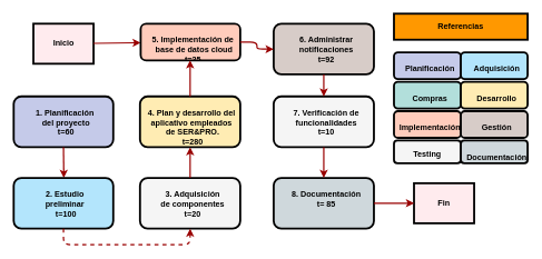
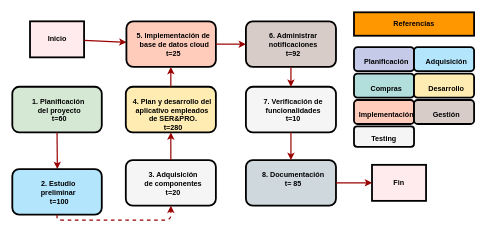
  <mxCell id="0" />
  <mxCell id="1" parent="0" />
- <mxCell id="2" value="&lt;p style=&quot;margin: 0px; margin-top: 4px; text-align: center; text-decoration: underline;&quot;&gt;&lt;/p&gt;&lt;p style=&quot;margin: 0px; margin-left: 8px;&quot;&gt;&lt;br&gt;&lt;/p&gt;&lt;p style=&quot;margin: 0px; margin-left: 8px;&quot;&gt;&lt;span style=&quot;background-color: initial;&quot;&gt;1. Planificación&amp;nbsp;&lt;/span&gt;&lt;br&gt;&lt;/p&gt;&lt;p style=&quot;margin: 0px; margin-left: 8px;&quot;&gt;del proyecto&lt;/p&gt;&lt;p style=&quot;margin: 0px; margin-left: 8px;&quot;&gt;t=60&lt;/p&gt;" style="verticalAlign=middle;align=center;overflow=fill;fontSize=12;fontFamily=Helvetica;html=1;rounded=1;fontStyle=1;strokeWidth=3;fillColor=#C5CAE9" parent="1" vertex="1"><mxGeometry x="20" y="144" width="149" height="76" as="geometry" /></mxCell>
+ <mxCell id="2" value="&lt;p style=&quot;margin: 0px; margin-top: 4px; text-align: center; text-decoration: underline;&quot;&gt;&lt;/p&gt;&lt;p style=&quot;margin: 0px; margin-left: 8px;&quot;&gt;&lt;br&gt;&lt;/p&gt;&lt;p style=&quot;margin: 0px; margin-left: 8px;&quot;&gt;&lt;span style=&quot;background-color: initial;&quot;&gt;1. Planificación&amp;nbsp;&lt;/span&gt;&lt;br&gt;&lt;/p&gt;&lt;p style=&quot;margin: 0px; margin-left: 8px;&quot;&gt;del proyecto&lt;/p&gt;&lt;p style=&quot;margin: 0px; margin-left: 8px;&quot;&gt;t=60&lt;/p&gt;" style="verticalAlign=middle;align=center;overflow=fill;fontSize=12;fontFamily=Helvetica;html=1;rounded=1;fontStyle=1;strokeWidth=3;fillColor=#d5e8d4;" parent="1" vertex="1"><mxGeometry x="20" y="144" width="149" height="76" as="geometry" /></mxCell>
  <mxCell id="3" value="Inicio" style="whiteSpace=wrap;align=center;verticalAlign=middle;fontStyle=1;strokeWidth=3;fillColor= #FFEBEE" parent="1" vertex="1"><mxGeometry x="49.5" y="35" width="90" height="60" as="geometry" /></mxCell>
  <mxCell id="4" value="" style="edgeStyle=none;noEdgeStyle=1;strokeColor=#990000;strokeWidth=2;" parent="1" source="3" target="9" edge="1"><mxGeometry width="100" height="100" relative="1" as="geometry"><mxPoint x="269" y="-26" as="sourcePoint" /><mxPoint x="369" y="-126" as="targetPoint" /></mxGeometry></mxCell>
  <mxCell id="5" value="" style="edgeStyle=elbowEdgeStyle;elbow=horizontal;strokeColor=#990000;strokeWidth=2;exitX=0.5;exitY=1;exitDx=0;exitDy=0;entryX=0.5;entryY=0;entryDx=0;entryDy=0;" parent="1" source="2" target="6" edge="1"><mxGeometry width="100" height="100" relative="1" as="geometry"><mxPoint x="300" y="65" as="sourcePoint" /><mxPoint x="359" y="64" as="targetPoint" /><Array as="points" /></mxGeometry></mxCell>
- <mxCell id="6" value="&lt;p style=&quot;margin: 0px; margin-top: 4px; text-align: center; text-decoration: underline;&quot;&gt;&lt;/p&gt;&lt;p style=&quot;margin: 0px; margin-left: 8px;&quot;&gt;&lt;br&gt;&lt;/p&gt;&lt;p style=&quot;margin: 0px; margin-left: 8px;&quot;&gt;&lt;span style=&quot;background-color: initial;&quot;&gt;2. Estudio&amp;nbsp;&lt;/span&gt;&lt;/p&gt;&lt;p style=&quot;margin: 0px; margin-left: 8px;&quot;&gt;&lt;span style=&quot;background-color: initial;&quot;&gt;preliminar&amp;nbsp;&lt;/span&gt;&lt;/p&gt;&lt;p style=&quot;margin: 0px; margin-left: 8px;&quot;&gt;&lt;span style=&quot;background-color: initial;&quot;&gt;t=100&lt;/span&gt;&lt;/p&gt;" style="verticalAlign=middle;align=center;overflow=fill;fontSize=12;fontFamily=Helvetica;html=1;rounded=1;fontStyle=1;strokeWidth=3;fillColor= #B3E5FC" parent="1" vertex="1"><mxGeometry x="20" y="266" width="149" height="76" as="geometry" /></mxCell>
+ <mxCell id="6" value="&lt;p style=&quot;margin: 0px; margin-top: 4px; text-align: center; text-decoration: underline;&quot;&gt;&lt;/p&gt;&lt;p style=&quot;margin: 0px; margin-left: 8px;&quot;&gt;&lt;br&gt;&lt;/p&gt;&lt;p style=&quot;margin: 0px; margin-left: 8px;&quot;&gt;&lt;span style=&quot;background-color: initial;&quot;&gt;2. Estudio&amp;nbsp;&lt;/span&gt;&lt;/p&gt;&lt;p style=&quot;margin: 0px; margin-left: 8px;&quot;&gt;&lt;span style=&quot;background-color: initial;&quot;&gt;preliminar&amp;nbsp;&lt;/span&gt;&lt;/p&gt;&lt;p style=&quot;margin: 0px; margin-left: 8px;&quot;&gt;&lt;span style=&quot;background-color: initial;&quot;&gt;t=100&lt;/span&gt;&lt;/p&gt;" style="verticalAlign=middle;align=center;overflow=fill;fontSize=12;fontFamily=Helvetica;html=1;rounded=1;fontStyle=1;strokeWidth=3;fillColor= #B3E5FC" parent="1" vertex="1"><mxGeometry x="20" y="281" width="149" height="76" as="geometry" /></mxCell>
  <mxCell id="7" value="&lt;p style=&quot;margin: 0px; margin-top: 4px; text-align: center; text-decoration: underline;&quot;&gt;&lt;/p&gt;&lt;p style=&quot;margin: 0px; margin-left: 8px;&quot;&gt;&lt;br&gt;&lt;/p&gt;&lt;p style=&quot;margin: 0px; margin-left: 8px;&quot;&gt;&lt;span style=&quot;background-color: initial;&quot;&gt;3. Adquisición&lt;/span&gt;&lt;/p&gt;&lt;p style=&quot;margin: 0px; margin-left: 8px;&quot;&gt;&lt;span style=&quot;background-color: initial;&quot;&gt;de componentes&lt;/span&gt;&lt;/p&gt;&lt;p style=&quot;margin: 0px; margin-left: 8px;&quot;&gt;&lt;span style=&quot;background-color: initial;&quot;&gt;t=20&lt;/span&gt;&lt;/p&gt;" style="verticalAlign=middle;align=center;overflow=fill;fontSize=12;fontFamily=Helvetica;html=1;rounded=1;fontStyle=1;strokeWidth=3;fillColor=#f5f5f5;" parent="1" vertex="1"><mxGeometry x="209" y="266" width="150" height="76" as="geometry" /></mxCell>
  <mxCell id="8" value="&lt;p style=&quot;margin: 0px; margin-top: 4px; text-align: center; text-decoration: underline;&quot;&gt;&lt;/p&gt;&lt;p style=&quot;margin: 0px; margin-left: 8px;&quot;&gt;&lt;br&gt;&lt;/p&gt;&lt;p style=&quot;margin: 0px; margin-left: 8px;&quot;&gt;4.&amp;nbsp;Plan y&amp;nbsp;&lt;span style=&quot;background-color: initial;&quot;&gt;desarrollo del&amp;nbsp;&lt;/span&gt;&lt;/p&gt;&lt;p style=&quot;margin: 0px; margin-left: 8px;&quot;&gt;&lt;span style=&quot;background-color: initial;&quot;&gt;aplicativo&amp;nbsp;&lt;/span&gt;&lt;span style=&quot;background-color: initial;&quot;&gt;empleados&amp;nbsp;&lt;/span&gt;&lt;/p&gt;&lt;p style=&quot;margin: 0px; margin-left: 8px;&quot;&gt;&lt;span style=&quot;background-color: initial;&quot;&gt;de SER&amp;amp;PRO.&lt;/span&gt;&lt;/p&gt;&lt;p style=&quot;margin: 0px; margin-left: 8px;&quot;&gt;&lt;span style=&quot;background-color: initial;&quot;&gt;t=280&lt;/span&gt;&lt;/p&gt;" style="verticalAlign=middle;align=center;overflow=fill;fontSize=12;fontFamily=Helvetica;html=1;rounded=1;fontStyle=1;strokeWidth=3;fillColor=#FFECB3" parent="1" vertex="1"><mxGeometry x="209" y="144" width="150" height="76" as="geometry" /></mxCell>
- <mxCell id="9" value="&lt;p style=&quot;margin: 0px; margin-top: 4px; text-align: center; text-decoration: underline;&quot;&gt;&lt;/p&gt;&lt;p style=&quot;margin: 0px; margin-left: 8px;&quot;&gt;&lt;br&gt;&lt;/p&gt;&lt;p style=&quot;margin: 0px; margin-left: 8px;&quot;&gt;5. Implementación&amp;nbsp;&lt;span style=&quot;background-color: initial;&quot;&gt;de&lt;/span&gt;&lt;/p&gt;&lt;p style=&quot;margin: 0px; margin-left: 8px;&quot;&gt;&lt;span style=&quot;background-color: initial;&quot;&gt;&amp;nbsp;base de datos cloud&lt;/span&gt;&lt;/p&gt;&lt;p style=&quot;margin: 0px; margin-left: 8px;&quot;&gt;&lt;span style=&quot;background-color: initial;&quot;&gt;t=25&lt;/span&gt;&lt;/p&gt;" style="verticalAlign=middle;align=center;overflow=fill;fontSize=12;fontFamily=Helvetica;html=1;rounded=1;fontStyle=1;strokeWidth=3;fillColor=#FFCCBC" parent="1" vertex="1"><mxGeometry x="210" y="35" width="149" height="55" as="geometry" /></mxCell>
+ <mxCell id="9" value="&lt;p style=&quot;margin: 0px; margin-top: 4px; text-align: center; text-decoration: underline;&quot;&gt;&lt;/p&gt;&lt;p style=&quot;margin: 0px; margin-left: 8px;&quot;&gt;&lt;br&gt;&lt;/p&gt;&lt;p style=&quot;margin: 0px; margin-left: 8px;&quot;&gt;5. Implementación&amp;nbsp;&lt;span style=&quot;background-color: initial;&quot;&gt;de&lt;/span&gt;&lt;/p&gt;&lt;p style=&quot;margin: 0px; margin-left: 8px;&quot;&gt;&lt;span style=&quot;background-color: initial;&quot;&gt;&amp;nbsp;base de datos cloud&lt;/span&gt;&lt;/p&gt;&lt;p style=&quot;margin: 0px; margin-left: 8px;&quot;&gt;&lt;span style=&quot;background-color: initial;&quot;&gt;t=25&lt;/span&gt;&lt;/p&gt;" style="verticalAlign=middle;align=center;overflow=fill;fontSize=12;fontFamily=Helvetica;html=1;rounded=1;fontStyle=1;strokeWidth=3;fillColor=#FFCCBC" parent="1" vertex="1"><mxGeometry x="210" y="35" width="149" height="76" as="geometry" /></mxCell>
  <mxCell id="10" value="&lt;p style=&quot;margin: 0px; margin-top: 4px; text-align: center; text-decoration: underline;&quot;&gt;&lt;/p&gt;&lt;p style=&quot;margin: 0px; margin-left: 8px;&quot;&gt;&lt;br&gt;&lt;/p&gt;&lt;p style=&quot;margin: 0px; margin-left: 8px;&quot;&gt;6. Administrar&lt;/p&gt;&lt;p style=&quot;margin: 0px; margin-left: 8px;&quot;&gt;notificaciones&lt;/p&gt;&lt;p style=&quot;margin: 0px; margin-left: 8px;&quot;&gt;t=92&lt;/p&gt;" style="verticalAlign=middle;align=center;overflow=fill;fontSize=12;fontFamily=Helvetica;html=1;rounded=1;fontStyle=1;strokeWidth=3;fillColor=#D7CCC8" parent="1" vertex="1"><mxGeometry x="409" y="35" width="150" height="76" as="geometry" /></mxCell>
  <mxCell id="11" value="" style="edgeStyle=elbowEdgeStyle;elbow=horizontal;strokeColor=#990000;strokeWidth=2;exitX=0.5;exitY=1;exitDx=0;exitDy=0;entryX=0.5;entryY=1;entryDx=0;entryDy=0;dashed=1;" parent="1" source="6" target="7" edge="1"><mxGeometry width="100" height="100" relative="1" as="geometry"><mxPoint x="104.5" y="222" as="sourcePoint" /><mxPoint x="104.5" y="276" as="targetPoint" /><Array as="points"><mxPoint x="189" y="366" /></Array></mxGeometry></mxCell>
  <mxCell id="12" value="" style="edgeStyle=elbowEdgeStyle;elbow=horizontal;strokeColor=#990000;strokeWidth=2;exitX=0.5;exitY=0;exitDx=0;exitDy=0;entryX=0.5;entryY=1;entryDx=0;entryDy=0;" parent="1" source="7" target="8" edge="1"><mxGeometry width="100" height="100" relative="1" as="geometry"><mxPoint x="104.5" y="230" as="sourcePoint" /><mxPoint x="104.5" y="284" as="targetPoint" /><Array as="points" /></mxGeometry></mxCell>
  <mxCell id="13" value="" style="edgeStyle=elbowEdgeStyle;elbow=horizontal;strokeColor=#990000;strokeWidth=2;exitX=0.5;exitY=0;exitDx=0;exitDy=0;entryX=0.5;entryY=1;entryDx=0;entryDy=0;" parent="1" source="8" target="9" edge="1"><mxGeometry width="100" height="100" relative="1" as="geometry"><mxPoint x="114.5" y="240" as="sourcePoint" /><mxPoint x="114.5" y="294" as="targetPoint" /><Array as="points" /></mxGeometry></mxCell>
  <mxCell id="14" value="&lt;p style=&quot;margin: 0px; margin-top: 4px; text-align: center; text-decoration: underline;&quot;&gt;&lt;/p&gt;&lt;p style=&quot;margin: 0px; margin-left: 8px;&quot;&gt;&lt;br&gt;&lt;/p&gt;&lt;p style=&quot;margin: 0px; margin-left: 8px;&quot;&gt;7. Verificación de&lt;/p&gt;&lt;p style=&quot;margin: 0px; margin-left: 8px;&quot;&gt;funcionalidades&lt;/p&gt;&lt;p style=&quot;margin: 0px; margin-left: 8px;&quot;&gt;t=10&lt;/p&gt;" style="verticalAlign=middle;align=center;overflow=fill;fontSize=12;fontFamily=Helvetica;html=1;rounded=1;fontStyle=1;strokeWidth=3;fillColor=#F5F5F5" parent="1" vertex="1"><mxGeometry x="409" y="144" width="150" height="76" as="geometry" /></mxCell>
  <mxCell id="15" value="&lt;p style=&quot;margin: 0px; margin-top: 4px; text-align: center; text-decoration: underline;&quot;&gt;&lt;/p&gt;&lt;p style=&quot;margin: 0px; margin-left: 8px;&quot;&gt;&lt;br&gt;&lt;/p&gt;&lt;p style=&quot;margin: 0px; margin-left: 8px;&quot;&gt;8. Documentación&lt;/p&gt;&lt;p style=&quot;margin: 0px; margin-left: 8px;&quot;&gt;t= 85&lt;/p&gt;" style="verticalAlign=middle;align=center;overflow=fill;fontSize=12;fontFamily=Helvetica;html=1;rounded=1;fontStyle=1;strokeWidth=3;fillColor=#CFD8DC" parent="1" vertex="1"><mxGeometry x="409" y="266" width="150" height="76" as="geometry" /></mxCell>
  <mxCell id="16" value="" style="edgeStyle=elbowEdgeStyle;elbow=horizontal;strokeColor=#990000;strokeWidth=2;exitX=1;exitY=0.5;exitDx=0;exitDy=0;entryX=0;entryY=0.5;entryDx=0;entryDy=0;" parent="1" source="9" target="10" edge="1"><mxGeometry width="100" height="100" relative="1" as="geometry"><mxPoint x="294" y="154" as="sourcePoint" /><mxPoint x="294.5" y="121" as="targetPoint" /><Array as="points" /></mxGeometry></mxCell>
  <mxCell id="17" value="" style="edgeStyle=elbowEdgeStyle;elbow=horizontal;strokeColor=#990000;strokeWidth=2;exitX=0.5;exitY=1;exitDx=0;exitDy=0;entryX=0.5;entryY=0;entryDx=0;entryDy=0;" parent="1" source="10" target="14" edge="1"><mxGeometry width="100" height="100" relative="1" as="geometry"><mxPoint x="304" y="164" as="sourcePoint" /><mxPoint x="304.5" y="131" as="targetPoint" /><Array as="points" /></mxGeometry></mxCell>
  <mxCell id="18" value="" style="edgeStyle=elbowEdgeStyle;elbow=horizontal;strokeColor=#990000;strokeWidth=2;exitX=0.5;exitY=1;exitDx=0;exitDy=0;entryX=0.5;entryY=0;entryDx=0;entryDy=0;" parent="1" source="14" target="15" edge="1"><mxGeometry width="100" height="100" relative="1" as="geometry"><mxPoint x="314" y="174" as="sourcePoint" /><mxPoint x="314.5" y="141" as="targetPoint" /><Array as="points" /></mxGeometry></mxCell>
  <mxCell id="19" value="Fin" style="whiteSpace=wrap;align=center;verticalAlign=middle;fontStyle=1;strokeWidth=3;fillColor= #FFEBEE" parent="1" vertex="1"><mxGeometry x="619" y="274" width="90" height="60" as="geometry" /></mxCell>
  <mxCell id="20" value="" style="edgeStyle=elbowEdgeStyle;elbow=horizontal;strokeColor=#990000;strokeWidth=2;exitX=1;exitY=0.5;exitDx=0;exitDy=0;entryX=0;entryY=0.5;entryDx=0;entryDy=0;" parent="1" source="15" target="19" edge="1"><mxGeometry width="100" height="100" relative="1" as="geometry"><mxPoint x="494" y="230" as="sourcePoint" /><mxPoint x="494" y="276" as="targetPoint" /><Array as="points" /></mxGeometry></mxCell>
  <mxCell id="21" value="Referencias" style="whiteSpace=wrap;align=center;verticalAlign=middle;fontStyle=1;strokeWidth=3;fillColor=#FF9800" parent="1" vertex="1"><mxGeometry x="589" y="20" width="200" height="39" as="geometry" /></mxCell>
  <mxCell id="22" value="&lt;p style=&quot;margin: 0px; margin-top: 4px; text-align: center; text-decoration: underline;&quot;&gt;&lt;/p&gt;&lt;p style=&quot;margin: 0px; margin-left: 8px;&quot;&gt;&lt;span style=&quot;background-color: initial;&quot;&gt;&lt;br&gt;&lt;/span&gt;&lt;/p&gt;&lt;p style=&quot;margin: 0px; margin-left: 8px;&quot;&gt;&lt;span style=&quot;background-color: initial;&quot;&gt;Planificación&lt;/span&gt;&lt;br&gt;&lt;/p&gt;" style="verticalAlign=middle;align=center;overflow=fill;fontSize=12;fontFamily=Helvetica;html=1;rounded=1;fontStyle=1;strokeWidth=3;fillColor=#C5CAE9" parent="1" vertex="1"><mxGeometry x="589" y="78" width="100" height="40" as="geometry" /></mxCell>
  <mxCell id="23" value="&lt;p style=&quot;margin: 0px; margin-top: 4px; text-align: center; text-decoration: underline;&quot;&gt;&lt;/p&gt;&lt;p style=&quot;margin: 0px; margin-left: 8px;&quot;&gt;&lt;br&gt;&lt;/p&gt;&lt;p style=&quot;margin: 0px; margin-left: 8px;&quot;&gt;Adquisición&lt;/p&gt;" style="verticalAlign=middle;align=center;overflow=fill;fontSize=12;fontFamily=Helvetica;html=1;rounded=1;fontStyle=1;strokeWidth=3;fillColor= #B3E5FC" parent="1" vertex="1"><mxGeometry x="689" y="78" width="100" height="40" as="geometry" /></mxCell>
  <mxCell id="24" value="&lt;p style=&quot;margin: 0px; margin-top: 4px; text-align: center; text-decoration: underline;&quot;&gt;&lt;/p&gt;&lt;p style=&quot;margin: 0px; margin-left: 8px;&quot;&gt;&lt;br&gt;&lt;/p&gt;&lt;p style=&quot;margin: 0px; margin-left: 8px;&quot;&gt;Compras&lt;/p&gt;" style="verticalAlign=middle;align=center;overflow=fill;fontSize=12;fontFamily=Helvetica;html=1;rounded=1;fontStyle=1;strokeWidth=3;fillColor=#B2DFDB" parent="1" vertex="1"><mxGeometry x="589" y="122" width="100" height="40" as="geometry" /></mxCell>
  <mxCell id="25" value="&lt;p style=&quot;margin: 0px; margin-top: 4px; text-align: center; text-decoration: underline;&quot;&gt;&lt;/p&gt;&lt;p style=&quot;margin: 0px; margin-left: 8px;&quot;&gt;&lt;br&gt;&lt;/p&gt;&lt;p style=&quot;margin: 0px; margin-left: 8px;&quot;&gt;Desarrollo&lt;/p&gt;" style="verticalAlign=middle;align=center;overflow=fill;fontSize=12;fontFamily=Helvetica;html=1;rounded=1;fontStyle=1;strokeWidth=3;fillColor=#FFECB3" parent="1" vertex="1"><mxGeometry x="689" y="122" width="100" height="40" as="geometry" /></mxCell>
  <mxCell id="26" value="&lt;p style=&quot;margin: 0px; margin-top: 4px; text-align: center; text-decoration: underline;&quot;&gt;&lt;/p&gt;&lt;p style=&quot;margin: 0px; margin-left: 8px;&quot;&gt;&lt;br&gt;&lt;/p&gt;&lt;p style=&quot;margin: 0px; margin-left: 8px;&quot;&gt;Implementación&lt;/p&gt;" style="verticalAlign=middle;align=center;overflow=fill;fontSize=12;fontFamily=Helvetica;html=1;rounded=1;fontStyle=1;strokeWidth=3;fillColor=#FFCCBC" parent="1" vertex="1"><mxGeometry x="589" y="166" width="100" height="40" as="geometry" /></mxCell>
  <mxCell id="27" value="&lt;p style=&quot;margin: 0px; margin-top: 4px; text-align: center; text-decoration: underline;&quot;&gt;&lt;/p&gt;&lt;p style=&quot;margin: 0px; margin-left: 8px;&quot;&gt;&lt;br&gt;&lt;/p&gt;&lt;p style=&quot;margin: 0px; margin-left: 8px;&quot;&gt;Gestión&lt;/p&gt;" style="verticalAlign=middle;align=center;overflow=fill;fontSize=12;fontFamily=Helvetica;html=1;rounded=1;fontStyle=1;strokeWidth=3;fillColor=#D7CCC8" parent="1" vertex="1"><mxGeometry x="689" y="166" width="100" height="40" as="geometry" /></mxCell>
  <mxCell id="28" value="&lt;br&gt;Testing" style="verticalAlign=middle;align=center;overflow=fill;fontSize=12;fontFamily=Helvetica;html=1;rounded=1;fontStyle=1;strokeWidth=3;fillColor=#F5F5F5" parent="1" vertex="1"><mxGeometry x="589" y="210" width="100" height="34" as="geometry" /></mxCell>
- <mxCell id="29" value="&lt;p style=&quot;margin: 0px; margin-top: 4px; text-align: center; text-decoration: underline;&quot;&gt;&lt;/p&gt;&lt;p style=&quot;margin: 0px; margin-left: 8px;&quot;&gt;&lt;span style=&quot;background-color: initial;&quot;&gt;&lt;br&gt;&lt;/span&gt;&lt;/p&gt;&lt;p style=&quot;margin: 0px; margin-left: 8px;&quot;&gt;&lt;span style=&quot;background-color: initial;&quot;&gt;Documentación&lt;/span&gt;&lt;br&gt;&lt;/p&gt;" style="verticalAlign=middle;align=center;overflow=fill;fontSize=12;fontFamily=Helvetica;html=1;rounded=1;fontStyle=1;strokeWidth=3;fillColor=#CFD8DC" parent="1" vertex="1"><mxGeometry x="689" y="210" width="100" height="34" as="geometry" /></mxCell>
